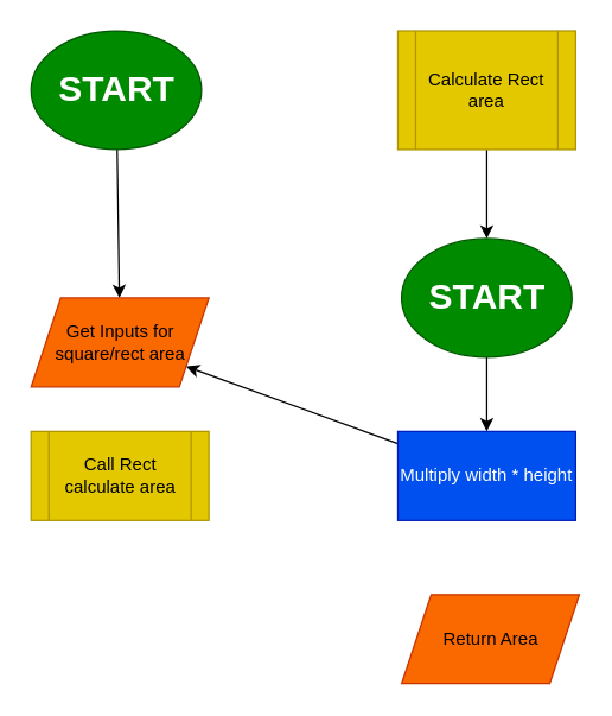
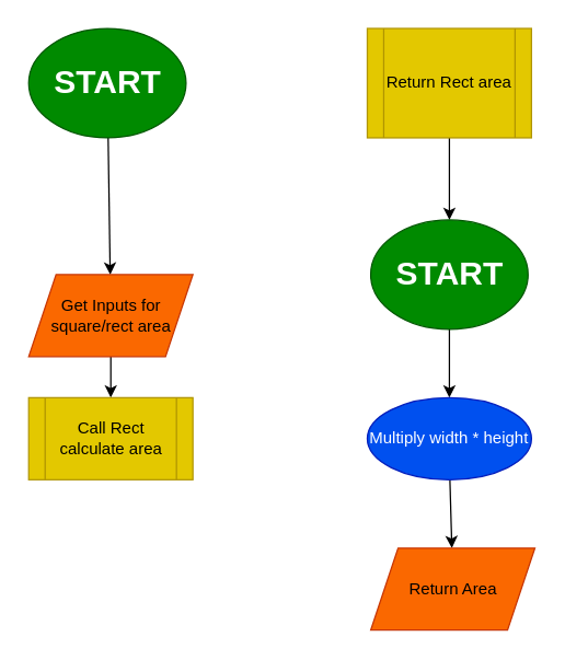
  <mxCell id="0" />
  <mxCell id="1" parent="0" />
  <mxCell id="2" value="" style="edgeStyle=none;html=1;rounded=0;" edge="1" parent="1" source="3" target="5"><mxGeometry relative="1" as="geometry" /></mxCell>
  <mxCell id="3" value="&lt;h1&gt;START&lt;/h1&gt;" style="ellipse;whiteSpace=wrap;html=1;fillColor=#008a00;fontColor=#ffffff;strokeColor=#005700;rounded=0;" vertex="1" parent="1"><mxGeometry x="20.5" y="20" width="115" height="80" as="geometry" /></mxCell>
+ <mxCell id="4" value="" style="edgeStyle=none;html=1;rounded=0;" edge="1" parent="1" source="5" target="6"><mxGeometry relative="1" as="geometry" /></mxCell>
  <mxCell id="5" value="Get Inputs for square/rect area" style="shape=parallelogram;perimeter=parallelogramPerimeter;whiteSpace=wrap;html=1;fixedSize=1;fillColor=#fa6800;strokeColor=#C73500;fontColor=#000000;rounded=0;" vertex="1" parent="1"><mxGeometry x="20.5" y="200" width="120" height="60" as="geometry" /></mxCell>
  <mxCell id="6" value="Call Rect calculate area" style="shape=process;whiteSpace=wrap;html=1;backgroundOutline=1;fillColor=#e3c800;strokeColor=#B09500;fontColor=#000000;rounded=0;" vertex="1" parent="1"><mxGeometry x="20.5" y="290" width="120" height="60" as="geometry" /></mxCell>
  <mxCell id="7" value="" style="edgeStyle=none;html=1;rounded=0;" edge="1" parent="1" source="8" target="10"><mxGeometry relative="1" as="geometry" /></mxCell>
- <mxCell id="8" value="Calculate Rect area" style="shape=process;whiteSpace=wrap;html=1;backgroundOutline=1;fillColor=#e3c800;strokeColor=#B09500;fontColor=#000000;rounded=0;" vertex="1" parent="1"><mxGeometry x="268" y="20" width="120" height="80" as="geometry" /></mxCell>
+ <mxCell id="8" value="Return Rect area" style="shape=process;whiteSpace=wrap;html=1;backgroundOutline=1;fillColor=#e3c800;strokeColor=#B09500;fontColor=#000000;rounded=0;" vertex="1" parent="1"><mxGeometry x="268" y="20" width="120" height="80" as="geometry" /></mxCell>
  <mxCell id="9" value="" style="edgeStyle=none;html=1;rounded=0;" edge="1" parent="1" source="10" target="12"><mxGeometry relative="1" as="geometry" /></mxCell>
  <mxCell id="10" value="&lt;h1&gt;START&lt;/h1&gt;" style="ellipse;whiteSpace=wrap;html=1;fillColor=#008a00;fontColor=#ffffff;strokeColor=#005700;rounded=0;" vertex="1" parent="1"><mxGeometry x="270.5" y="160" width="115" height="80" as="geometry" /></mxCell>
- <mxCell id="11" value="" style="edgeStyle=none;html=1;" edge="1" parent="1" source="12" target="5"><mxGeometry relative="1" as="geometry" /></mxCell>
- <mxCell id="12" value="Multiply width * height" style="whiteSpace=wrap;html=1;fillColor=#0050ef;strokeColor=#001DBC;fontColor=#ffffff;rounded=0;" vertex="1" parent="1"><mxGeometry x="268" y="290" width="120" height="60" as="geometry" /></mxCell>
+ <mxCell id="11" value="" style="edgeStyle=none;html=1;" edge="1" parent="1" source="12" target="13"><mxGeometry relative="1" as="geometry" /></mxCell>
+ <mxCell id="12" value="Multiply width * height" style="ellipse;whiteSpace=wrap;html=1;fillColor=#0050ef;strokeColor=#001DBC;fontColor=#ffffff;" vertex="1" parent="1"><mxGeometry x="268" y="290" width="120" height="60" as="geometry" /></mxCell>
  <mxCell id="13" value="Return Area" style="shape=parallelogram;perimeter=parallelogramPerimeter;whiteSpace=wrap;html=1;fixedSize=1;fillColor=#fa6800;strokeColor=#C73500;fontColor=#000000;rounded=0;" vertex="1" parent="1"><mxGeometry x="270.5" y="400" width="120" height="60" as="geometry" /></mxCell>
